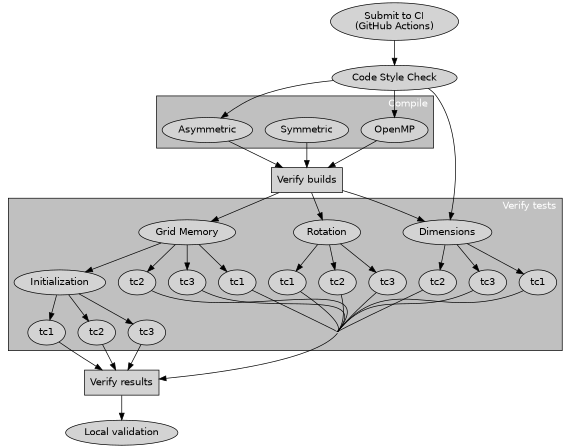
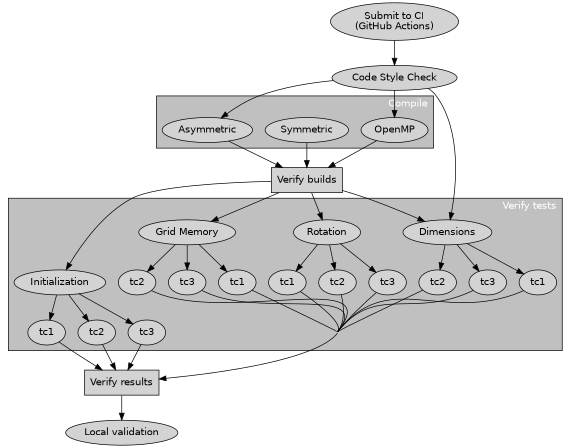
  digraph {
    concentrate=true
    fontcolor=white
    fontname=helvetica
    labeljust=r
    node [fontname=helvetica style=filled]
    n1 [label=Symmetric]
    n2 [label=Asymmetric]
    n3 [label=OpenMP]
    n4 [label="Grid Memory"]
    n5 [label=Dimensions]
    n6 [label=Rotation]
    n7 [label=Initialization]
    n8 [label=tc1]
    n9 [label=tc2]
    n10 [label=tc3]
    n11 [label=tc1]
    n12 [label=tc2]
    n13 [label=tc3]
    n14 [label=tc1]
    n15 [label=tc2]
    n16 [label=tc3]
    n17 [label=tc1]
    n18 [label=tc2]
    n19 [label=tc3]
    n20 [label="Verify builds" shape=rectangle]
    n21 [label="Verify results" shape=rectangle]
    n22 [label="Submit to CI\n(GitHub Actions)"]
    n23 [label="Code Style Check"]
    n24 [label="Local validation"]
    subgraph cluster_1 {
      bgcolor=grey
      label=Compile
      style=filled
      n1
      n2
      n3
    }
    subgraph cluster_2 {
      bgcolor=grey
      label="Verify tests"
      style=filled
      n4
      n5
      n6
      n7
      n8
      n9
      n10
      n11
      n12
      n13
      n14
      n15
      n16
      n17
      n18
      n19
    }
    n1 -> n20
    n2 -> n20
    n3 -> n20
    n4 -> n8
    n4 -> n9
    n4 -> n10
    n5 -> n11
    n5 -> n12
    n5 -> n13
    n6 -> n14
    n6 -> n15
    n6 -> n16
    n7 -> n17
    n7 -> n18
    n7 -> n19
    n8 -> n21
    n9 -> n21
    n10 -> n21
    n11 -> n21
    n12 -> n21
    n13 -> n21
    n14 -> n21
    n15 -> n21
    n16 -> n21
    n17 -> n21
    n18 -> n21
    n19 -> n21
    n20 -> n4
    n20 -> n5
    n20 -> n6
-   n4 -> n7
+   n20 -> n7
    n21 -> n24
    n22 -> n23
    n23 -> n2
    n23 -> n3
    n23 -> n5
  }
